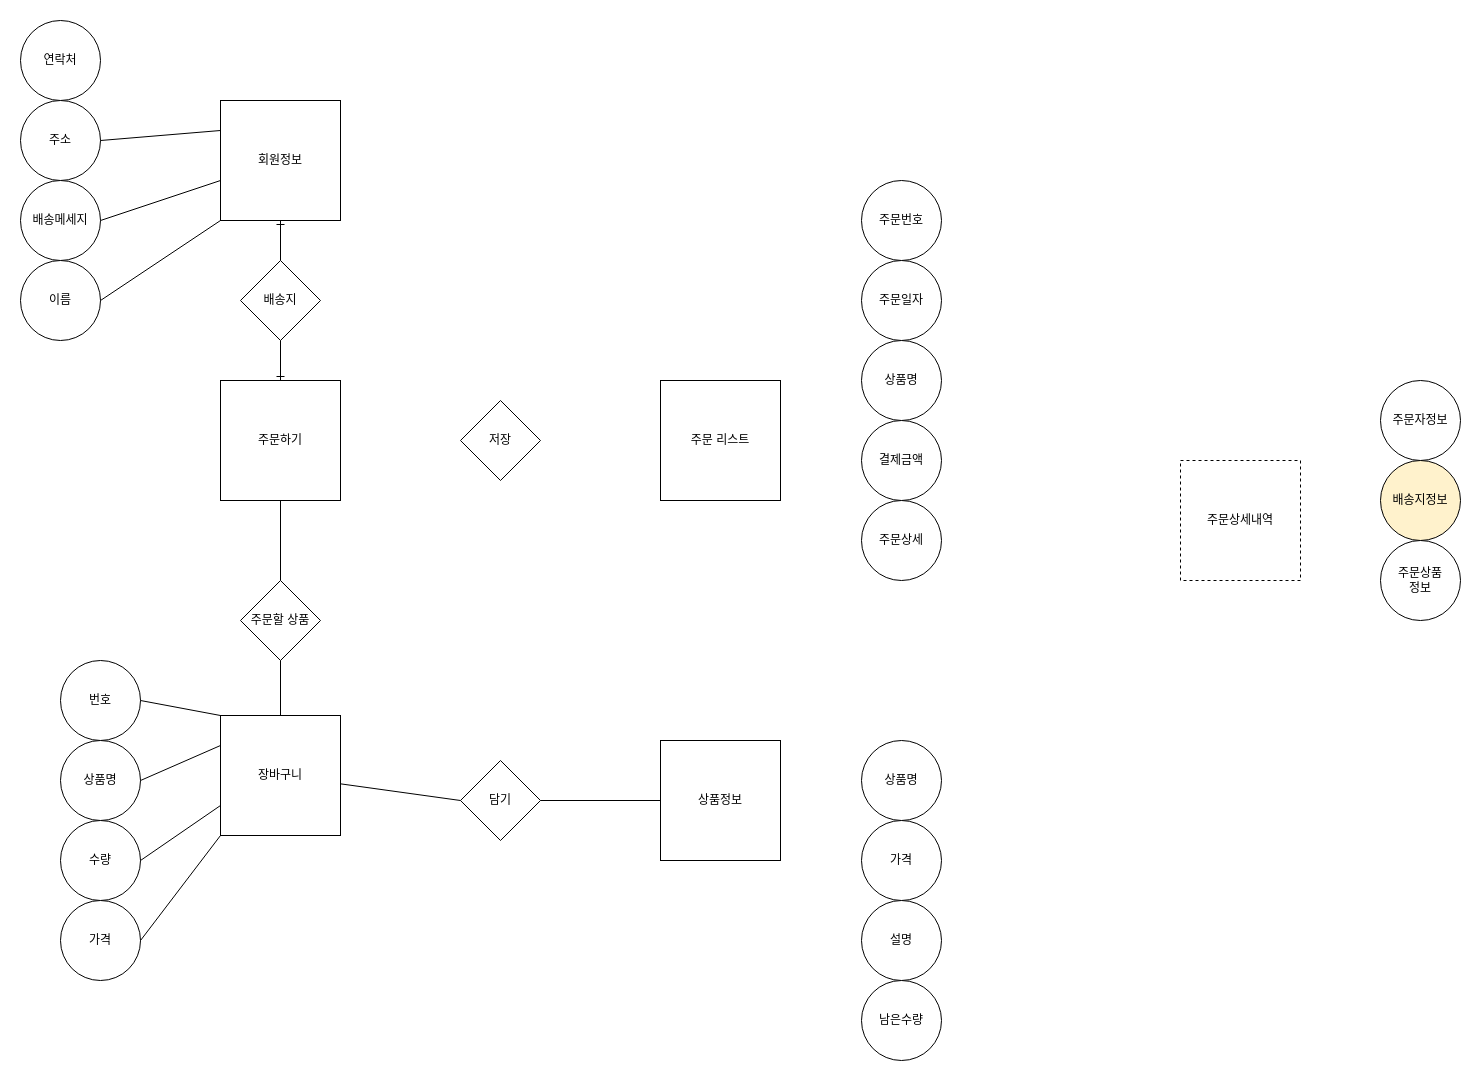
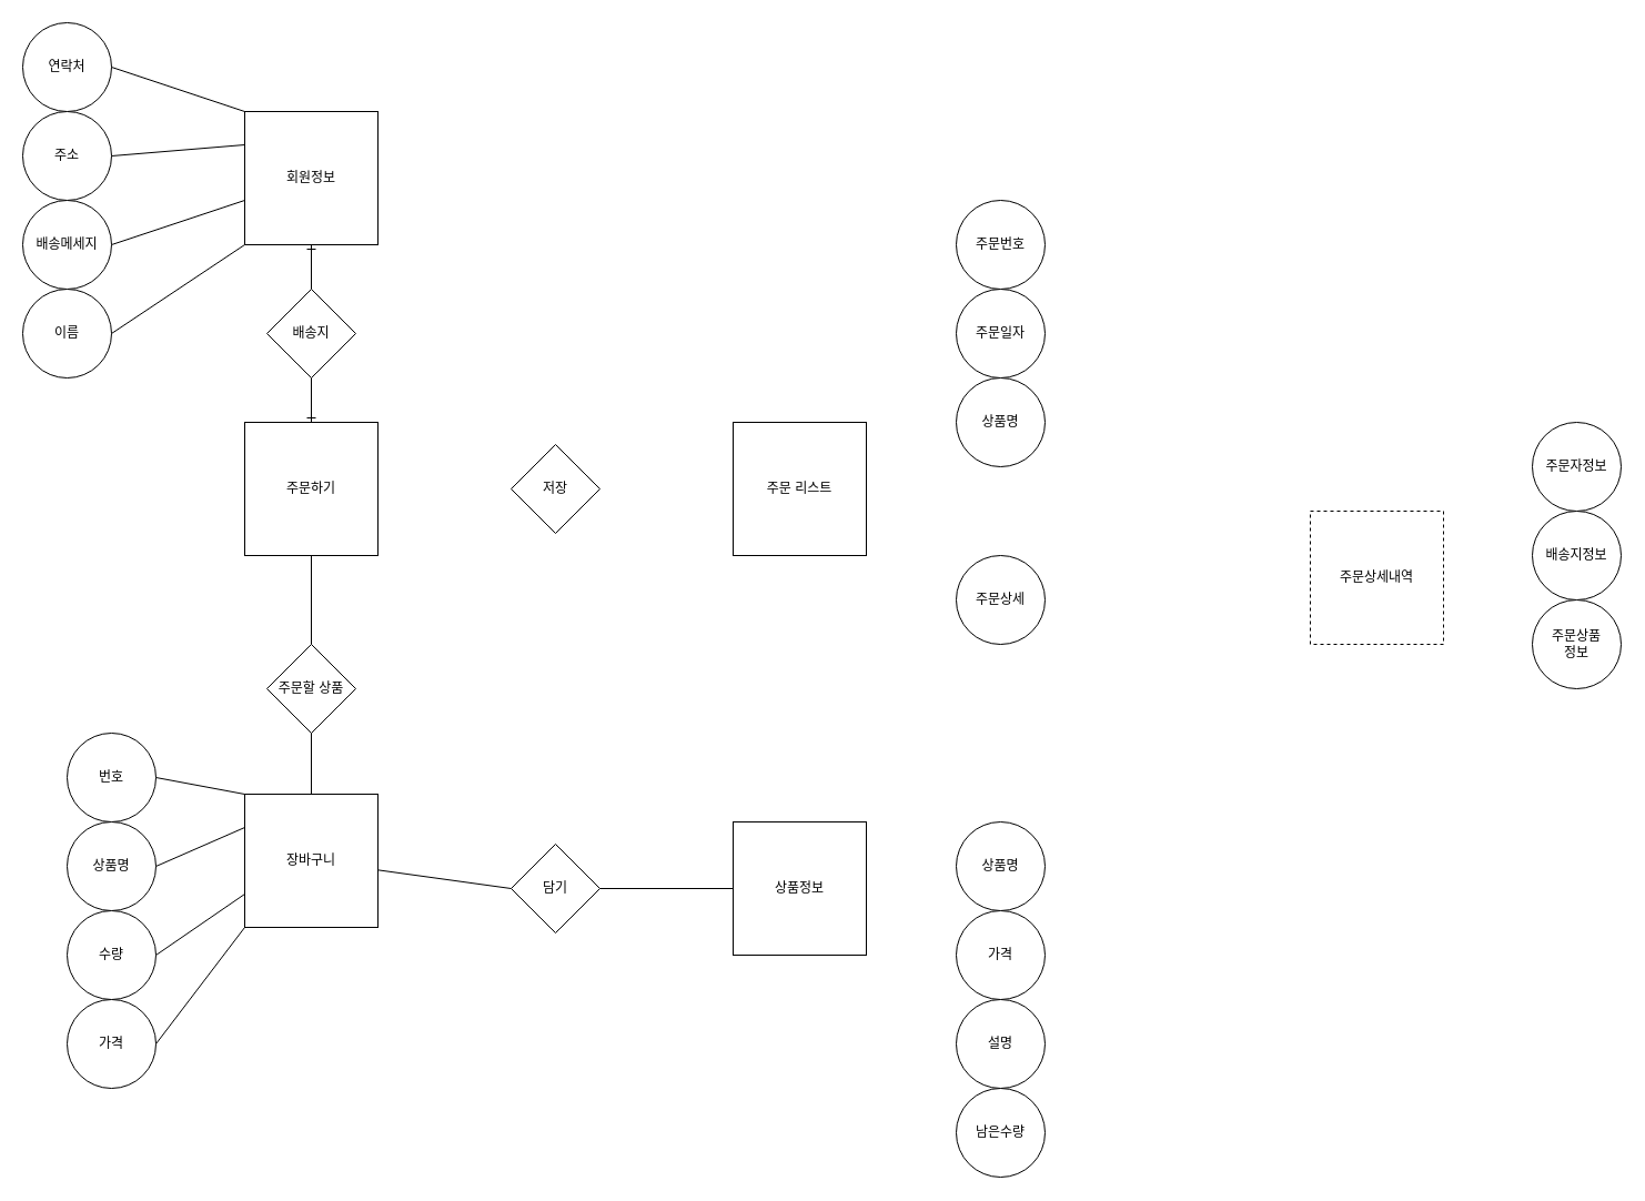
  <mxCell id="0" />
  <mxCell id="1" parent="0" />
  <mxCell id="2" value="상품정보" style="whiteSpace=wrap;html=1;aspect=fixed;" vertex="1" parent="1"><mxGeometry x="660" y="740" width="120" height="120" as="geometry" /></mxCell>
  <mxCell id="3" value="남은수량" style="ellipse;whiteSpace=wrap;html=1;aspect=fixed;" vertex="1" parent="1"><mxGeometry x="861" y="980" width="80" height="80" as="geometry" /></mxCell>
  <mxCell id="4" value="설명" style="ellipse;whiteSpace=wrap;html=1;aspect=fixed;" vertex="1" parent="1"><mxGeometry x="861" y="900" width="80" height="80" as="geometry" /></mxCell>
  <mxCell id="5" value="가격" style="ellipse;whiteSpace=wrap;html=1;aspect=fixed;" vertex="1" parent="1"><mxGeometry x="861" y="820" width="80" height="80" as="geometry" /></mxCell>
  <mxCell id="6" value="상품명" style="ellipse;whiteSpace=wrap;html=1;aspect=fixed;" vertex="1" parent="1"><mxGeometry x="861" y="740" width="80" height="80" as="geometry" /></mxCell>
  <mxCell id="7" value="" style="endArrow=none;html=1;" edge="1" parent="1"><mxGeometry width="50" height="50" relative="1" as="geometry"><mxPoint x="961" y="1050" as="sourcePoint" /><mxPoint x="961" y="1050" as="targetPoint" /></mxGeometry></mxCell>
  <mxCell id="8" value="회원정보" style="whiteSpace=wrap;html=1;aspect=fixed;" vertex="1" parent="1"><mxGeometry x="220" y="100" width="120" height="120" as="geometry" /></mxCell>
  <mxCell id="9" value="이름" style="ellipse;whiteSpace=wrap;html=1;aspect=fixed;" vertex="1" parent="1"><mxGeometry x="20" y="260" width="80" height="80" as="geometry" /></mxCell>
  <mxCell id="10" value="배송메세지" style="ellipse;whiteSpace=wrap;html=1;aspect=fixed;" vertex="1" parent="1"><mxGeometry x="20" y="180" width="80" height="80" as="geometry" /></mxCell>
  <mxCell id="11" value="주소" style="ellipse;whiteSpace=wrap;html=1;aspect=fixed;" vertex="1" parent="1"><mxGeometry x="20" y="100" width="80" height="80" as="geometry" /></mxCell>
  <mxCell id="12" value="연락처" style="ellipse;whiteSpace=wrap;html=1;aspect=fixed;" vertex="1" parent="1"><mxGeometry x="20" y="20" width="80" height="80" as="geometry" /></mxCell>
  <mxCell id="13" value="주문하기" style="whiteSpace=wrap;html=1;aspect=fixed;" vertex="1" parent="1"><mxGeometry x="220" y="380" width="120" height="120" as="geometry" /></mxCell>
  <mxCell id="14" value="장바구니" style="whiteSpace=wrap;html=1;aspect=fixed;strokeWidth=1;fontSize=12;fontColor=#000000;" vertex="1" parent="1"><mxGeometry x="220" y="715" width="120" height="120" as="geometry" /></mxCell>
  <mxCell id="15" value="담기" style="rhombus;whiteSpace=wrap;html=1;strokeWidth=1;fontSize=12;fontColor=#000000;" vertex="1" parent="1"><mxGeometry x="460" y="760" width="80" height="80" as="geometry" /></mxCell>
  <mxCell id="16" value="배송지" style="rhombus;whiteSpace=wrap;html=1;strokeWidth=1;fontSize=12;fontColor=#000000;" vertex="1" parent="1"><mxGeometry x="240" y="260" width="80" height="80" as="geometry" /></mxCell>
  <mxCell id="17" value="주문할 상품" style="rhombus;whiteSpace=wrap;html=1;strokeWidth=1;fontSize=12;fontColor=#000000;" vertex="1" parent="1"><mxGeometry x="240" y="580" width="80" height="80" as="geometry" /></mxCell>
  <mxCell id="18" value="주문 리스트" style="whiteSpace=wrap;html=1;aspect=fixed;strokeWidth=1;fontSize=12;fontColor=#000000;" vertex="1" parent="1"><mxGeometry x="660" y="380" width="120" height="120" as="geometry" /></mxCell>
  <mxCell id="19" value="" style="endArrow=ERone;html=1;strokeWidth=1;fontSize=12;fontColor=#000000;exitX=0.5;exitY=0;exitDx=0;exitDy=0;startArrow=none;startFill=0;endFill=0;" edge="1" parent="1" source="16"><mxGeometry width="50" height="50" relative="1" as="geometry"><mxPoint x="230" y="270" as="sourcePoint" /><mxPoint x="280" y="220" as="targetPoint" /></mxGeometry></mxCell>
  <mxCell id="20" value="" style="endArrow=none;html=1;strokeWidth=1;fontSize=12;fontColor=#000000;exitX=0.5;exitY=0;exitDx=0;exitDy=0;startArrow=ERone;startFill=0;" edge="1" parent="1" source="13"><mxGeometry width="50" height="50" relative="1" as="geometry"><mxPoint x="230" y="390" as="sourcePoint" /><mxPoint x="280" y="340" as="targetPoint" /></mxGeometry></mxCell>
  <mxCell id="21" value="번호" style="ellipse;whiteSpace=wrap;html=1;aspect=fixed;strokeWidth=1;fontSize=12;fontColor=#000000;" vertex="1" parent="1"><mxGeometry x="60" y="660" width="80" height="80" as="geometry" /></mxCell>
  <mxCell id="22" value="상품명" style="ellipse;whiteSpace=wrap;html=1;aspect=fixed;strokeWidth=1;fontSize=12;fontColor=#000000;" vertex="1" parent="1"><mxGeometry x="60" y="740" width="80" height="80" as="geometry" /></mxCell>
  <mxCell id="23" value="수량" style="ellipse;whiteSpace=wrap;html=1;aspect=fixed;strokeWidth=1;fontSize=12;fontColor=#000000;" vertex="1" parent="1"><mxGeometry x="60" y="820" width="80" height="80" as="geometry" /></mxCell>
  <mxCell id="24" value="가격" style="ellipse;whiteSpace=wrap;html=1;aspect=fixed;strokeWidth=1;fontSize=12;fontColor=#000000;" vertex="1" parent="1"><mxGeometry x="60" y="900" width="80" height="80" as="geometry" /></mxCell>
  <mxCell id="25" value="" style="endArrow=none;html=1;strokeWidth=1;fontSize=12;fontColor=#000000;entryX=0.5;entryY=1;entryDx=0;entryDy=0;exitX=0.5;exitY=0;exitDx=0;exitDy=0;" edge="1" parent="1" source="17" target="13"><mxGeometry width="50" height="50" relative="1" as="geometry"><mxPoint x="430" y="510" as="sourcePoint" /><mxPoint x="480" y="460" as="targetPoint" /></mxGeometry></mxCell>
  <mxCell id="26" value="" style="endArrow=none;html=1;strokeWidth=1;fontSize=12;fontColor=#000000;entryX=0.5;entryY=0;entryDx=0;entryDy=0;exitX=0.5;exitY=1;exitDx=0;exitDy=0;" edge="1" parent="1" source="17" target="14"><mxGeometry width="50" height="50" relative="1" as="geometry"><mxPoint x="430" y="510" as="sourcePoint" /><mxPoint x="480" y="460" as="targetPoint" /></mxGeometry></mxCell>
  <mxCell id="27" value="" style="endArrow=none;html=1;strokeWidth=1;fontSize=12;fontColor=#000000;entryX=0;entryY=0.5;entryDx=0;entryDy=0;exitX=1;exitY=0.5;exitDx=0;exitDy=0;" edge="1" parent="1" source="15" target="2"><mxGeometry width="50" height="50" relative="1" as="geometry"><mxPoint x="580" y="800" as="sourcePoint" /><mxPoint x="630" y="750" as="targetPoint" /></mxGeometry></mxCell>
  <mxCell id="28" value="" style="endArrow=none;html=1;strokeWidth=1;fontSize=12;fontColor=#000000;entryX=0;entryY=0.5;entryDx=0;entryDy=0;" edge="1" parent="1" source="14" target="15"><mxGeometry width="50" height="50" relative="1" as="geometry"><mxPoint x="430" y="680" as="sourcePoint" /><mxPoint x="480" y="630" as="targetPoint" /></mxGeometry></mxCell>
  <mxCell id="29" value="저장" style="rhombus;whiteSpace=wrap;html=1;strokeWidth=1;fontSize=12;fontColor=#000000;" vertex="1" parent="1"><mxGeometry x="460" y="400" width="80" height="80" as="geometry" /></mxCell>
  <mxCell id="30" value="주문상세내역" style="whiteSpace=wrap;html=1;aspect=fixed;strokeWidth=1;fontSize=12;fontColor=#000000;dashed=1;" vertex="1" parent="1"><mxGeometry x="1180" y="460" width="120" height="120" as="geometry" /></mxCell>
  <mxCell id="31" value="주문번호" style="ellipse;whiteSpace=wrap;html=1;aspect=fixed;strokeWidth=1;fontSize=12;fontColor=#000000;" vertex="1" parent="1"><mxGeometry x="861" y="180" width="80" height="80" as="geometry" /></mxCell>
- <mxCell id="32" value="결제금액" style="ellipse;whiteSpace=wrap;html=1;aspect=fixed;strokeWidth=1;fontSize=12;fontColor=#000000;" vertex="1" parent="1"><mxGeometry x="861" y="420" width="80" height="80" as="geometry" /></mxCell>
  <mxCell id="33" value="상품명" style="ellipse;whiteSpace=wrap;html=1;aspect=fixed;strokeWidth=1;fontSize=12;fontColor=#000000;" vertex="1" parent="1"><mxGeometry x="861" y="340" width="80" height="80" as="geometry" /></mxCell>
  <mxCell id="34" value="주문일자" style="ellipse;whiteSpace=wrap;html=1;aspect=fixed;strokeWidth=1;fontSize=12;fontColor=#000000;" vertex="1" parent="1"><mxGeometry x="861" y="260" width="80" height="80" as="geometry" /></mxCell>
  <mxCell id="35" value="주문상세" style="ellipse;whiteSpace=wrap;html=1;aspect=fixed;strokeWidth=1;fontSize=12;fontColor=#000000;" vertex="1" parent="1"><mxGeometry x="861" y="500" width="80" height="80" as="geometry" /></mxCell>
  <mxCell id="36" value="주문상품&lt;br&gt;정보" style="ellipse;whiteSpace=wrap;html=1;aspect=fixed;strokeWidth=1;fontSize=12;fontColor=#000000;" vertex="1" parent="1"><mxGeometry x="1380" y="540" width="80" height="80" as="geometry" /></mxCell>
- <mxCell id="37" value="배송지정보" style="ellipse;whiteSpace=wrap;html=1;aspect=fixed;strokeWidth=1;fontSize=12;fontColor=#000000;fillColor=#fff2cc;" vertex="1" parent="1"><mxGeometry x="1380" y="460" width="80" height="80" as="geometry" /></mxCell>
+ <mxCell id="37" value="배송지정보" style="ellipse;whiteSpace=wrap;html=1;aspect=fixed;strokeWidth=1;fontSize=12;fontColor=#000000;" vertex="1" parent="1"><mxGeometry x="1380" y="460" width="80" height="80" as="geometry" /></mxCell>
  <mxCell id="38" value="주문자정보" style="ellipse;whiteSpace=wrap;html=1;aspect=fixed;strokeWidth=1;fontSize=12;fontColor=#000000;" vertex="1" parent="1"><mxGeometry x="1380" y="380" width="80" height="80" as="geometry" /></mxCell>
+ <mxCell id="39" value="" style="endArrow=none;html=1;strokeWidth=1;fontSize=12;fontColor=#000000;entryX=0;entryY=0;entryDx=0;entryDy=0;exitX=1;exitY=0.5;exitDx=0;exitDy=0;" edge="1" parent="1" source="12" target="8"><mxGeometry width="50" height="50" relative="1" as="geometry"><mxPoint x="370" y="620" as="sourcePoint" /><mxPoint x="420" y="570" as="targetPoint" /></mxGeometry></mxCell>
  <mxCell id="40" value="" style="endArrow=none;html=1;strokeWidth=1;fontSize=12;fontColor=#000000;exitX=1;exitY=0.5;exitDx=0;exitDy=0;" edge="1" parent="1" source="9"><mxGeometry width="50" height="50" relative="1" as="geometry"><mxPoint x="170" y="270" as="sourcePoint" /><mxPoint x="220" y="220" as="targetPoint" /></mxGeometry></mxCell>
  <mxCell id="41" value="" style="endArrow=none;html=1;strokeWidth=1;fontSize=12;fontColor=#000000;exitX=1;exitY=0.5;exitDx=0;exitDy=0;" edge="1" parent="1" source="10"><mxGeometry width="50" height="50" relative="1" as="geometry"><mxPoint x="170" y="230" as="sourcePoint" /><mxPoint x="220" y="180" as="targetPoint" /></mxGeometry></mxCell>
  <mxCell id="42" value="" style="endArrow=none;html=1;strokeWidth=1;fontSize=12;fontColor=#000000;exitX=1;exitY=0.5;exitDx=0;exitDy=0;entryX=0;entryY=0.25;entryDx=0;entryDy=0;" edge="1" parent="1" source="11" target="8"><mxGeometry width="50" height="50" relative="1" as="geometry"><mxPoint x="370" y="620" as="sourcePoint" /><mxPoint x="420" y="570" as="targetPoint" /></mxGeometry></mxCell>
  <mxCell id="43" value="" style="endArrow=none;html=1;strokeWidth=1;fontSize=12;fontColor=#000000;entryX=1;entryY=0.5;entryDx=0;entryDy=0;exitX=0;exitY=0;exitDx=0;exitDy=0;" edge="1" parent="1" source="14" target="21"><mxGeometry width="50" height="50" relative="1" as="geometry"><mxPoint x="370" y="620" as="sourcePoint" /><mxPoint x="420" y="570" as="targetPoint" /></mxGeometry></mxCell>
  <mxCell id="44" value="" style="endArrow=none;html=1;strokeWidth=1;fontSize=12;fontColor=#000000;entryX=1;entryY=0.5;entryDx=0;entryDy=0;exitX=0;exitY=0.25;exitDx=0;exitDy=0;" edge="1" parent="1" source="14" target="22"><mxGeometry width="50" height="50" relative="1" as="geometry"><mxPoint x="370" y="620" as="sourcePoint" /><mxPoint x="420" y="570" as="targetPoint" /></mxGeometry></mxCell>
  <mxCell id="45" value="" style="endArrow=none;html=1;strokeWidth=1;fontSize=12;fontColor=#000000;exitX=1;exitY=0.5;exitDx=0;exitDy=0;entryX=0;entryY=0.75;entryDx=0;entryDy=0;" edge="1" parent="1" source="23" target="14"><mxGeometry width="50" height="50" relative="1" as="geometry"><mxPoint x="370" y="620" as="sourcePoint" /><mxPoint x="420" y="570" as="targetPoint" /></mxGeometry></mxCell>
  <mxCell id="46" value="" style="endArrow=none;html=1;strokeWidth=1;fontSize=12;fontColor=#000000;exitX=1;exitY=0.5;exitDx=0;exitDy=0;entryX=0;entryY=1;entryDx=0;entryDy=0;" edge="1" parent="1" source="24" target="14"><mxGeometry width="50" height="50" relative="1" as="geometry"><mxPoint x="370" y="620" as="sourcePoint" /><mxPoint x="420" y="570" as="targetPoint" /></mxGeometry></mxCell>
